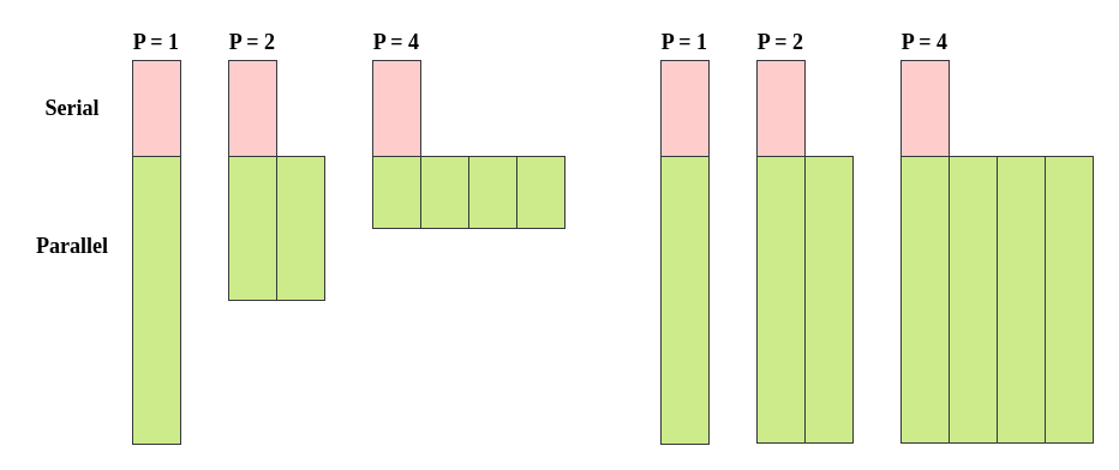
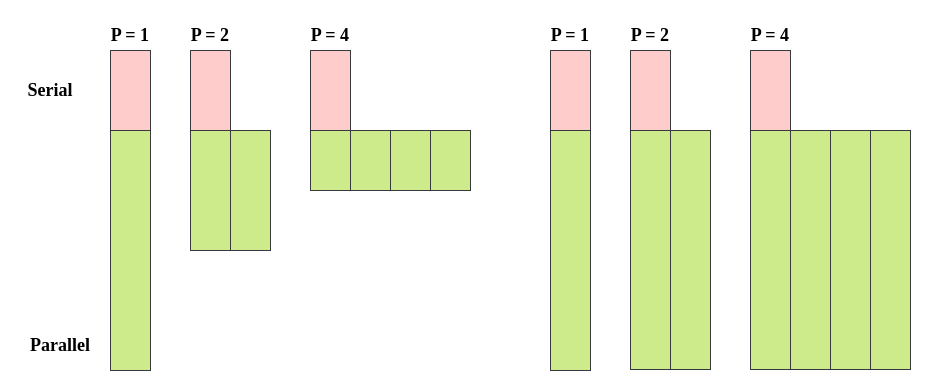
  <mxCell id="0" />
  <mxCell id="1" parent="0" />
  <mxCell id="2" value="" style="rounded=0;whiteSpace=wrap;html=1;fillColor=#ffcccc;strokeColor=#36393d;" vertex="1" parent="1"><mxGeometry x="110" y="50" width="40" height="80" as="geometry" /></mxCell>
  <mxCell id="3" value="" style="rounded=0;whiteSpace=wrap;html=1;fillColor=#cdeb8b;strokeColor=#36393d;" vertex="1" parent="1"><mxGeometry x="110" y="130" width="40" height="240" as="geometry" /></mxCell>
- <mxCell id="4" value="&lt;b&gt;&lt;font face=&quot;comfortaa&quot; data-font-src=&quot;https://fonts.googleapis.com/css?family=comfortaa&quot; style=&quot;font-size: 18px&quot;&gt;Serial&lt;/font&gt;&lt;/b&gt;" style="text;html=1;strokeColor=none;fillColor=none;align=center;verticalAlign=middle;whiteSpace=wrap;rounded=0;" vertex="1" parent="1"><mxGeometry x="30" y="75" width="60" height="30" as="geometry" /></mxCell>
- <mxCell id="5" value="&lt;b&gt;&lt;font face=&quot;comfortaa&quot; data-font-src=&quot;https://fonts.googleapis.com/css?family=comfortaa&quot; style=&quot;font-size: 18px&quot;&gt;Parallel&lt;/font&gt;&lt;/b&gt;" style="text;html=1;strokeColor=none;fillColor=none;align=center;verticalAlign=middle;whiteSpace=wrap;rounded=0;" vertex="1" parent="1"><mxGeometry x="20" y="190" width="80" height="30" as="geometry" /></mxCell>
+ <mxCell id="4" value="&lt;b&gt;&lt;font face=&quot;comfortaa&quot; data-font-src=&quot;https://fonts.googleapis.com/css?family=comfortaa&quot; style=&quot;font-size: 18px&quot;&gt;Serial&lt;/font&gt;&lt;/b&gt;" style="text;html=1;strokeColor=none;fillColor=none;align=center;verticalAlign=middle;whiteSpace=wrap;rounded=0;" vertex="1" parent="1"><mxGeometry x="20" y="75" width="60" height="30" as="geometry" /></mxCell>
+ <mxCell id="5" value="&lt;b&gt;&lt;font face=&quot;comfortaa&quot; data-font-src=&quot;https://fonts.googleapis.com/css?family=comfortaa&quot; style=&quot;font-size: 18px&quot;&gt;Parallel&lt;/font&gt;&lt;/b&gt;" style="text;html=1;strokeColor=none;fillColor=none;align=center;verticalAlign=middle;whiteSpace=wrap;rounded=0;" vertex="1" parent="1"><mxGeometry x="20" y="330" width="80" height="30" as="geometry" /></mxCell>
  <mxCell id="6" value="&lt;b&gt;&lt;font face=&quot;comfortaa&quot; data-font-src=&quot;https://fonts.googleapis.com/css?family=comfortaa&quot; style=&quot;font-size: 18px&quot;&gt;P = 1&lt;/font&gt;&lt;/b&gt;" style="text;html=1;strokeColor=none;fillColor=none;align=center;verticalAlign=middle;whiteSpace=wrap;rounded=0;" vertex="1" parent="1"><mxGeometry x="100" y="20" width="60" height="30" as="geometry" /></mxCell>
  <mxCell id="7" value="" style="rounded=0;whiteSpace=wrap;html=1;fillColor=#ffcccc;strokeColor=#36393d;" vertex="1" parent="1"><mxGeometry x="190" y="50" width="40" height="80" as="geometry" /></mxCell>
  <mxCell id="8" value="" style="rounded=0;whiteSpace=wrap;html=1;fillColor=#cdeb8b;strokeColor=#36393d;" vertex="1" parent="1"><mxGeometry x="190" y="130" width="40" height="120" as="geometry" /></mxCell>
  <mxCell id="9" value="&lt;b&gt;&lt;font face=&quot;comfortaa&quot; data-font-src=&quot;https://fonts.googleapis.com/css?family=comfortaa&quot; style=&quot;font-size: 18px&quot;&gt;P = 2&lt;/font&gt;&lt;/b&gt;" style="text;html=1;strokeColor=none;fillColor=none;align=center;verticalAlign=middle;whiteSpace=wrap;rounded=0;" vertex="1" parent="1"><mxGeometry x="180" y="20" width="60" height="30" as="geometry" /></mxCell>
  <mxCell id="10" value="" style="rounded=0;whiteSpace=wrap;html=1;fillColor=#cdeb8b;strokeColor=#36393d;" vertex="1" parent="1"><mxGeometry x="230" y="130" width="40" height="120" as="geometry" /></mxCell>
  <mxCell id="11" style="edgeStyle=orthogonalEdgeStyle;rounded=0;orthogonalLoop=1;jettySize=auto;html=1;exitX=0.5;exitY=1;exitDx=0;exitDy=0;fontSize=18;" edge="1" parent="1" source="8" target="8"><mxGeometry relative="1" as="geometry" /></mxCell>
  <mxCell id="12" value="" style="rounded=0;whiteSpace=wrap;html=1;fillColor=#ffcccc;strokeColor=#36393d;" vertex="1" parent="1"><mxGeometry x="310" y="50" width="40" height="80" as="geometry" /></mxCell>
  <mxCell id="13" value="" style="rounded=0;whiteSpace=wrap;html=1;fillColor=#cdeb8b;strokeColor=#36393d;" vertex="1" parent="1"><mxGeometry x="310" y="130" width="40" height="60" as="geometry" /></mxCell>
  <mxCell id="14" value="&lt;b&gt;&lt;font face=&quot;comfortaa&quot; data-font-src=&quot;https://fonts.googleapis.com/css?family=comfortaa&quot; style=&quot;font-size: 18px&quot;&gt;P = 4&lt;/font&gt;&lt;/b&gt;" style="text;html=1;strokeColor=none;fillColor=none;align=center;verticalAlign=middle;whiteSpace=wrap;rounded=0;" vertex="1" parent="1"><mxGeometry x="300" y="20" width="60" height="30" as="geometry" /></mxCell>
  <mxCell id="15" value="" style="rounded=0;whiteSpace=wrap;html=1;fillColor=#cdeb8b;strokeColor=#36393d;" vertex="1" parent="1"><mxGeometry x="350" y="130" width="40" height="60" as="geometry" /></mxCell>
  <mxCell id="16" style="edgeStyle=orthogonalEdgeStyle;rounded=0;orthogonalLoop=1;jettySize=auto;html=1;exitX=0.5;exitY=1;exitDx=0;exitDy=0;fontSize=18;" edge="1" parent="1" source="13" target="13"><mxGeometry relative="1" as="geometry" /></mxCell>
  <mxCell id="17" value="" style="rounded=0;whiteSpace=wrap;html=1;fillColor=#cdeb8b;strokeColor=#36393d;" vertex="1" parent="1"><mxGeometry x="390" y="130" width="40" height="60" as="geometry" /></mxCell>
  <mxCell id="18" value="" style="rounded=0;whiteSpace=wrap;html=1;fillColor=#cdeb8b;strokeColor=#36393d;" vertex="1" parent="1"><mxGeometry x="430" y="130" width="40" height="60" as="geometry" /></mxCell>
  <mxCell id="19" style="edgeStyle=orthogonalEdgeStyle;rounded=0;orthogonalLoop=1;jettySize=auto;html=1;exitX=0.5;exitY=1;exitDx=0;exitDy=0;fontSize=18;" edge="1" parent="1" source="17" target="17"><mxGeometry relative="1" as="geometry" /></mxCell>
  <mxCell id="20" value="" style="rounded=0;whiteSpace=wrap;html=1;fillColor=#ffcccc;strokeColor=#36393d;" vertex="1" parent="1"><mxGeometry x="550" y="50" width="40" height="80" as="geometry" /></mxCell>
  <mxCell id="21" value="" style="rounded=0;whiteSpace=wrap;html=1;fillColor=#cdeb8b;strokeColor=#36393d;" vertex="1" parent="1"><mxGeometry x="550" y="130" width="40" height="240" as="geometry" /></mxCell>
  <mxCell id="22" value="&lt;b&gt;&lt;font face=&quot;comfortaa&quot; data-font-src=&quot;https://fonts.googleapis.com/css?family=comfortaa&quot; style=&quot;font-size: 18px&quot;&gt;P = 1&lt;/font&gt;&lt;/b&gt;" style="text;html=1;strokeColor=none;fillColor=none;align=center;verticalAlign=middle;whiteSpace=wrap;rounded=0;" vertex="1" parent="1"><mxGeometry x="540" y="20" width="60" height="30" as="geometry" /></mxCell>
  <mxCell id="23" value="" style="rounded=0;whiteSpace=wrap;html=1;fillColor=#ffcccc;strokeColor=#36393d;" vertex="1" parent="1"><mxGeometry x="630" y="50" width="40" height="80" as="geometry" /></mxCell>
  <mxCell id="24" value="" style="rounded=0;whiteSpace=wrap;html=1;fillColor=#cdeb8b;strokeColor=#36393d;" vertex="1" parent="1"><mxGeometry x="630" y="130" width="40" height="239" as="geometry" /></mxCell>
  <mxCell id="25" value="&lt;b&gt;&lt;font face=&quot;comfortaa&quot; data-font-src=&quot;https://fonts.googleapis.com/css?family=comfortaa&quot; style=&quot;font-size: 18px&quot;&gt;P = 2&lt;/font&gt;&lt;/b&gt;" style="text;html=1;strokeColor=none;fillColor=none;align=center;verticalAlign=middle;whiteSpace=wrap;rounded=0;" vertex="1" parent="1"><mxGeometry x="620" y="20" width="60" height="30" as="geometry" /></mxCell>
  <mxCell id="26" value="" style="rounded=0;whiteSpace=wrap;html=1;fillColor=#cdeb8b;strokeColor=#36393d;" vertex="1" parent="1"><mxGeometry x="670" y="130" width="40" height="239" as="geometry" /></mxCell>
  <mxCell id="27" style="edgeStyle=orthogonalEdgeStyle;rounded=0;orthogonalLoop=1;jettySize=auto;html=1;exitX=0.5;exitY=1;exitDx=0;exitDy=0;fontSize=18;" edge="1" parent="1" source="24" target="24"><mxGeometry relative="1" as="geometry" /></mxCell>
  <mxCell id="28" value="" style="rounded=0;whiteSpace=wrap;html=1;fillColor=#ffcccc;strokeColor=#36393d;" vertex="1" parent="1"><mxGeometry x="750" y="50" width="40" height="80" as="geometry" /></mxCell>
  <mxCell id="29" value="" style="rounded=0;whiteSpace=wrap;html=1;fillColor=#cdeb8b;strokeColor=#36393d;" vertex="1" parent="1"><mxGeometry x="750" y="130" width="40" height="239" as="geometry" /></mxCell>
  <mxCell id="30" value="&lt;b&gt;&lt;font face=&quot;comfortaa&quot; data-font-src=&quot;https://fonts.googleapis.com/css?family=comfortaa&quot; style=&quot;font-size: 18px&quot;&gt;P = 4&lt;/font&gt;&lt;/b&gt;" style="text;html=1;strokeColor=none;fillColor=none;align=center;verticalAlign=middle;whiteSpace=wrap;rounded=0;" vertex="1" parent="1"><mxGeometry x="740" y="20" width="60" height="30" as="geometry" /></mxCell>
  <mxCell id="31" value="" style="rounded=0;whiteSpace=wrap;html=1;fillColor=#cdeb8b;strokeColor=#36393d;" vertex="1" parent="1"><mxGeometry x="790" y="130" width="40" height="239" as="geometry" /></mxCell>
  <mxCell id="32" style="edgeStyle=orthogonalEdgeStyle;rounded=0;orthogonalLoop=1;jettySize=auto;html=1;exitX=0.5;exitY=1;exitDx=0;exitDy=0;fontSize=18;" edge="1" parent="1" source="29" target="29"><mxGeometry relative="1" as="geometry" /></mxCell>
  <mxCell id="33" value="" style="rounded=0;whiteSpace=wrap;html=1;fillColor=#cdeb8b;strokeColor=#36393d;" vertex="1" parent="1"><mxGeometry x="830" y="130" width="40" height="239" as="geometry" /></mxCell>
  <mxCell id="34" value="" style="rounded=0;whiteSpace=wrap;html=1;fillColor=#cdeb8b;strokeColor=#36393d;" vertex="1" parent="1"><mxGeometry x="870" y="130" width="40" height="239" as="geometry" /></mxCell>
  <mxCell id="35" style="edgeStyle=orthogonalEdgeStyle;rounded=0;orthogonalLoop=1;jettySize=auto;html=1;exitX=0.5;exitY=1;exitDx=0;exitDy=0;fontSize=18;" edge="1" parent="1" source="33" target="33"><mxGeometry relative="1" as="geometry" /></mxCell>
